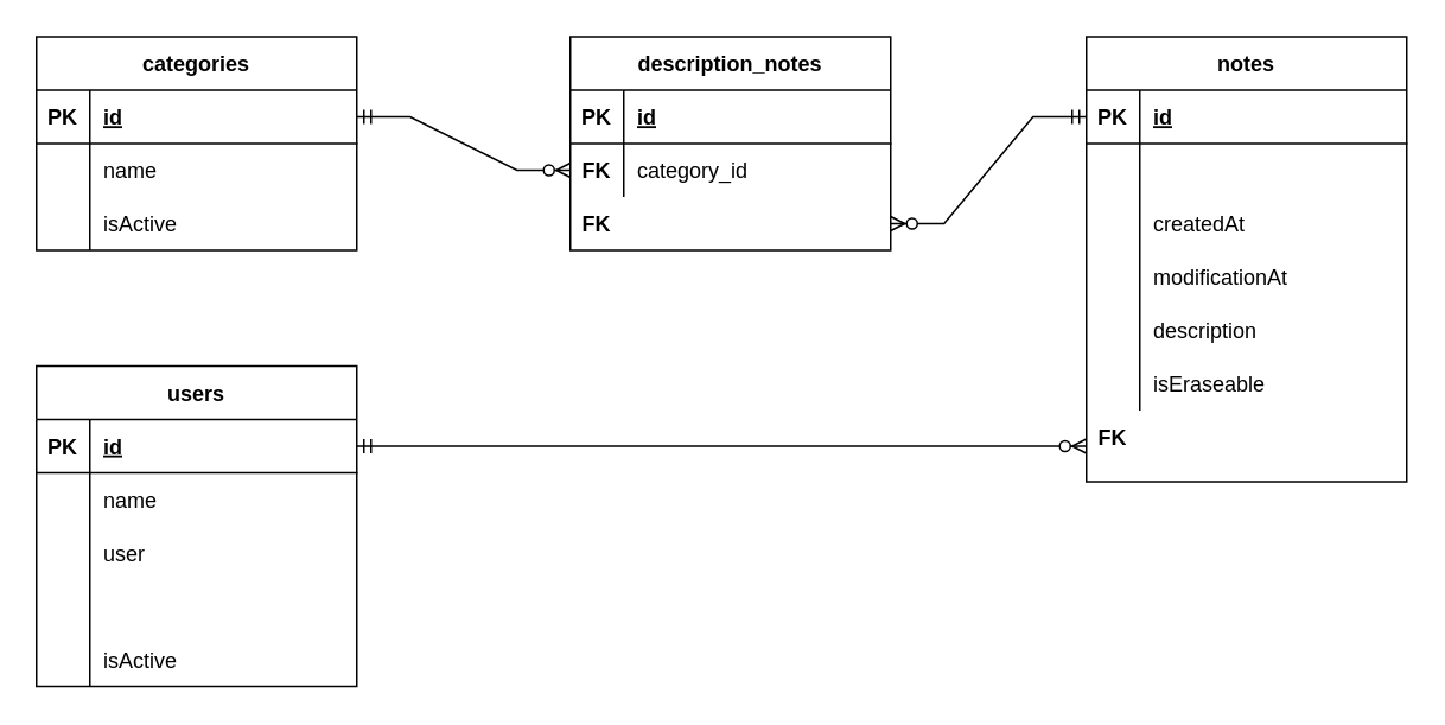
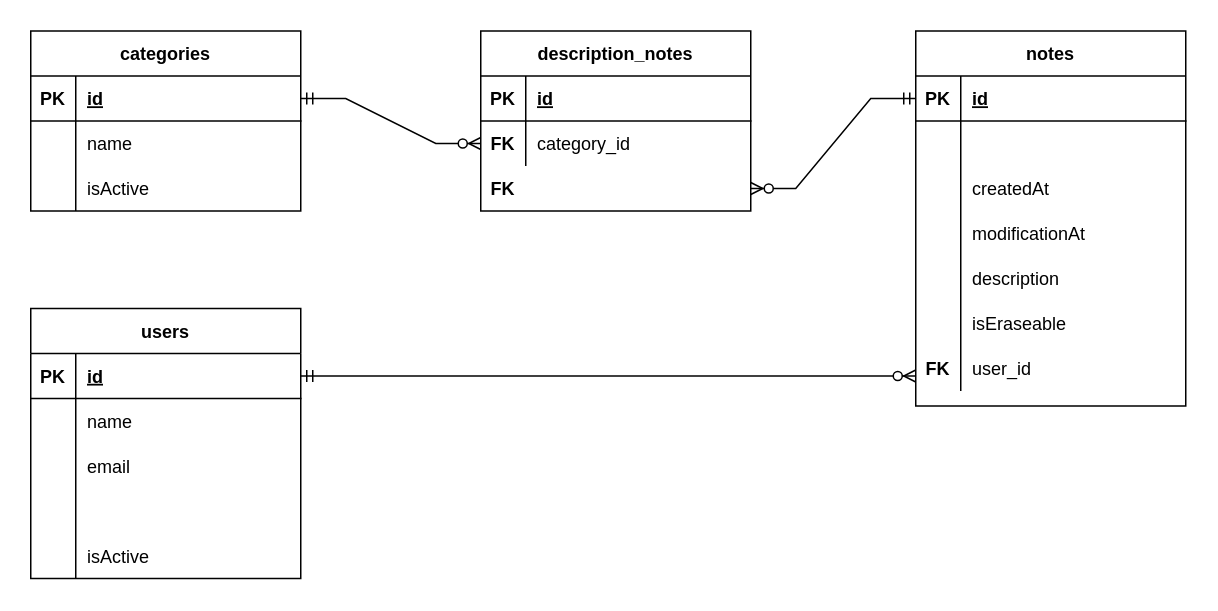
  <mxCell id="0" />
  <mxCell id="1" parent="0" />
  <mxCell id="2" value="users" style="shape=table;startSize=30;container=1;collapsible=1;childLayout=tableLayout;fixedRows=1;rowLines=0;fontStyle=1;align=center;resizeLast=1;fillColor=default;strokeColor=default;fontColor=default;" parent="1" vertex="1"><mxGeometry x="20" y="205" width="180" height="180" as="geometry" /></mxCell>
  <mxCell id="3" value="" style="shape=partialRectangle;collapsible=0;dropTarget=0;pointerEvents=0;fillColor=none;top=0;left=0;bottom=1;right=0;points=[[0,0.5],[1,0.5]];portConstraint=eastwest;" parent="2" vertex="1"><mxGeometry y="30" width="180" height="30" as="geometry" /></mxCell>
  <mxCell id="4" value="PK" style="shape=partialRectangle;connectable=0;fillColor=none;top=0;left=0;bottom=0;right=0;fontStyle=1;overflow=hidden;" parent="3" vertex="1"><mxGeometry width="30" height="30" as="geometry"><mxRectangle width="30" height="30" as="alternateBounds" /></mxGeometry></mxCell>
  <mxCell id="5" value="id" style="shape=partialRectangle;connectable=0;fillColor=none;top=0;left=0;bottom=0;right=0;align=left;spacingLeft=6;fontStyle=5;overflow=hidden;" parent="3" vertex="1"><mxGeometry x="30" width="150" height="30" as="geometry"><mxRectangle width="150" height="30" as="alternateBounds" /></mxGeometry></mxCell>
  <mxCell id="6" value="" style="shape=partialRectangle;collapsible=0;dropTarget=0;pointerEvents=0;fillColor=none;top=0;left=0;bottom=0;right=0;points=[[0,0.5],[1,0.5]];portConstraint=eastwest;" parent="2" vertex="1"><mxGeometry y="60" width="180" height="30" as="geometry" /></mxCell>
  <mxCell id="7" value="" style="shape=partialRectangle;connectable=0;fillColor=none;top=0;left=0;bottom=0;right=0;editable=1;overflow=hidden;" parent="6" vertex="1"><mxGeometry width="30" height="30" as="geometry"><mxRectangle width="30" height="30" as="alternateBounds" /></mxGeometry></mxCell>
  <mxCell id="8" value="name" style="shape=partialRectangle;connectable=0;fillColor=none;top=0;left=0;bottom=0;right=0;align=left;spacingLeft=6;overflow=hidden;" parent="6" vertex="1"><mxGeometry x="30" width="150" height="30" as="geometry"><mxRectangle width="150" height="30" as="alternateBounds" /></mxGeometry></mxCell>
  <mxCell id="9" value="" style="shape=partialRectangle;collapsible=0;dropTarget=0;pointerEvents=0;fillColor=none;top=0;left=0;bottom=0;right=0;points=[[0,0.5],[1,0.5]];portConstraint=eastwest;strokeColor=default;fontColor=default;" parent="2" vertex="1"><mxGeometry y="90" width="180" height="30" as="geometry" /></mxCell>
  <mxCell id="10" value="" style="shape=partialRectangle;connectable=0;fillColor=none;top=0;left=0;bottom=0;right=0;editable=1;overflow=hidden;" parent="9" vertex="1"><mxGeometry width="30" height="30" as="geometry"><mxRectangle width="30" height="30" as="alternateBounds" /></mxGeometry></mxCell>
- <mxCell id="11" value="user" style="shape=partialRectangle;connectable=0;fillColor=none;top=0;left=0;bottom=0;right=0;align=left;spacingLeft=6;overflow=hidden;strokeColor=default;fontColor=default;" parent="9" vertex="1"><mxGeometry x="30" width="150" height="30" as="geometry"><mxRectangle width="150" height="30" as="alternateBounds" /></mxGeometry></mxCell>
+ <mxCell id="11" value="email" style="shape=partialRectangle;connectable=0;fillColor=none;top=0;left=0;bottom=0;right=0;align=left;spacingLeft=6;overflow=hidden;strokeColor=default;fontColor=default;" parent="9" vertex="1"><mxGeometry x="30" width="150" height="30" as="geometry"><mxRectangle width="150" height="30" as="alternateBounds" /></mxGeometry></mxCell>
  <mxCell id="12" style="shape=partialRectangle;collapsible=0;dropTarget=0;pointerEvents=0;fillColor=none;top=0;left=0;bottom=0;right=0;points=[[0,0.5],[1,0.5]];portConstraint=eastwest;strokeColor=default;fontColor=default;" vertex="1" parent="2"><mxGeometry y="120" width="180" height="30" as="geometry" /></mxCell>
  <mxCell id="13" style="shape=partialRectangle;connectable=0;fillColor=none;top=0;left=0;bottom=0;right=0;editable=1;overflow=hidden;" vertex="1" parent="12"><mxGeometry width="30" height="30" as="geometry"><mxRectangle width="30" height="30" as="alternateBounds" /></mxGeometry></mxCell>
  <mxCell id="14" style="shape=partialRectangle;collapsible=0;dropTarget=0;pointerEvents=0;fillColor=none;top=0;left=0;bottom=0;right=0;points=[[0,0.5],[1,0.5]];portConstraint=eastwest;strokeColor=default;fontColor=default;" vertex="1" parent="2"><mxGeometry y="150" width="180" height="30" as="geometry" /></mxCell>
  <mxCell id="15" style="shape=partialRectangle;connectable=0;fillColor=none;top=0;left=0;bottom=0;right=0;editable=1;overflow=hidden;" vertex="1" parent="14"><mxGeometry width="30" height="30" as="geometry"><mxRectangle width="30" height="30" as="alternateBounds" /></mxGeometry></mxCell>
  <mxCell id="16" value="isActive" style="shape=partialRectangle;connectable=0;fillColor=none;top=0;left=0;bottom=0;right=0;align=left;spacingLeft=6;overflow=hidden;fontColor=default;" vertex="1" parent="14"><mxGeometry x="30" width="150" height="30" as="geometry"><mxRectangle width="150" height="30" as="alternateBounds" /></mxGeometry></mxCell>
  <mxCell id="17" value="categories" style="shape=table;startSize=30;container=1;collapsible=1;childLayout=tableLayout;fixedRows=1;rowLines=0;fontStyle=1;align=center;resizeLast=1;fontColor=default;fillColor=default;strokeColor=default;" parent="1" vertex="1"><mxGeometry x="20" y="20" width="180" height="120" as="geometry" /></mxCell>
  <mxCell id="18" value="" style="shape=partialRectangle;collapsible=0;dropTarget=0;pointerEvents=0;fillColor=none;top=0;left=0;bottom=1;right=0;points=[[0,0.5],[1,0.5]];portConstraint=eastwest;" parent="17" vertex="1"><mxGeometry y="30" width="180" height="30" as="geometry" /></mxCell>
  <mxCell id="19" value="PK" style="shape=partialRectangle;connectable=0;fillColor=none;top=0;left=0;bottom=0;right=0;fontStyle=1;overflow=hidden;" parent="18" vertex="1"><mxGeometry width="30" height="30" as="geometry"><mxRectangle width="30" height="30" as="alternateBounds" /></mxGeometry></mxCell>
  <mxCell id="20" value="id" style="shape=partialRectangle;connectable=0;fillColor=none;top=0;left=0;bottom=0;right=0;align=left;spacingLeft=6;fontStyle=5;overflow=hidden;" parent="18" vertex="1"><mxGeometry x="30" width="150" height="30" as="geometry"><mxRectangle width="150" height="30" as="alternateBounds" /></mxGeometry></mxCell>
  <mxCell id="21" value="" style="shape=partialRectangle;collapsible=0;dropTarget=0;pointerEvents=0;fillColor=none;top=0;left=0;bottom=0;right=0;points=[[0,0.5],[1,0.5]];portConstraint=eastwest;" parent="17" vertex="1"><mxGeometry y="60" width="180" height="30" as="geometry" /></mxCell>
  <mxCell id="22" value="" style="shape=partialRectangle;connectable=0;fillColor=none;top=0;left=0;bottom=0;right=0;editable=1;overflow=hidden;" parent="21" vertex="1"><mxGeometry width="30" height="30" as="geometry"><mxRectangle width="30" height="30" as="alternateBounds" /></mxGeometry></mxCell>
  <mxCell id="23" value="name" style="shape=partialRectangle;connectable=0;fillColor=none;top=0;left=0;bottom=0;right=0;align=left;spacingLeft=6;overflow=hidden;" parent="21" vertex="1"><mxGeometry x="30" width="150" height="30" as="geometry"><mxRectangle width="150" height="30" as="alternateBounds" /></mxGeometry></mxCell>
  <mxCell id="24" style="shape=partialRectangle;collapsible=0;dropTarget=0;pointerEvents=0;fillColor=none;top=0;left=0;bottom=0;right=0;points=[[0,0.5],[1,0.5]];portConstraint=eastwest;" parent="17" vertex="1"><mxGeometry y="90" width="180" height="30" as="geometry" /></mxCell>
  <mxCell id="25" style="shape=partialRectangle;connectable=0;fillColor=none;top=0;left=0;bottom=0;right=0;editable=1;overflow=hidden;" parent="24" vertex="1"><mxGeometry width="30" height="30" as="geometry"><mxRectangle width="30" height="30" as="alternateBounds" /></mxGeometry></mxCell>
  <mxCell id="26" value="isActive" style="shape=partialRectangle;connectable=0;fillColor=none;top=0;left=0;bottom=0;right=0;align=left;spacingLeft=6;overflow=hidden;fontColor=default;" parent="24" vertex="1"><mxGeometry x="30" width="150" height="30" as="geometry"><mxRectangle width="150" height="30" as="alternateBounds" /></mxGeometry></mxCell>
  <mxCell id="27" value="notes" style="shape=table;startSize=30;container=1;collapsible=1;childLayout=tableLayout;fixedRows=1;rowLines=0;fontStyle=1;align=center;resizeLast=1;" parent="1" vertex="1"><mxGeometry x="610" y="20" width="180" height="250" as="geometry" /></mxCell>
  <mxCell id="28" value="" style="shape=partialRectangle;collapsible=0;dropTarget=0;pointerEvents=0;fillColor=none;top=0;left=0;bottom=1;right=0;points=[[0,0.5],[1,0.5]];portConstraint=eastwest;" parent="27" vertex="1"><mxGeometry y="30" width="180" height="30" as="geometry" /></mxCell>
  <mxCell id="29" value="PK" style="shape=partialRectangle;connectable=0;fillColor=none;top=0;left=0;bottom=0;right=0;fontStyle=1;overflow=hidden;" parent="28" vertex="1"><mxGeometry width="30" height="30" as="geometry"><mxRectangle width="30" height="30" as="alternateBounds" /></mxGeometry></mxCell>
  <mxCell id="30" value="id" style="shape=partialRectangle;connectable=0;fillColor=none;top=0;left=0;bottom=0;right=0;align=left;spacingLeft=6;fontStyle=5;overflow=hidden;" parent="28" vertex="1"><mxGeometry x="30" width="150" height="30" as="geometry"><mxRectangle width="150" height="30" as="alternateBounds" /></mxGeometry></mxCell>
  <mxCell id="31" value="" style="shape=partialRectangle;collapsible=0;dropTarget=0;pointerEvents=0;fillColor=none;top=0;left=0;bottom=0;right=0;points=[[0,0.5],[1,0.5]];portConstraint=eastwest;" parent="27" vertex="1"><mxGeometry y="60" width="180" height="30" as="geometry" /></mxCell>
  <mxCell id="32" value="" style="shape=partialRectangle;connectable=0;fillColor=none;top=0;left=0;bottom=0;right=0;editable=1;overflow=hidden;" parent="31" vertex="1"><mxGeometry width="30" height="30" as="geometry"><mxRectangle width="30" height="30" as="alternateBounds" /></mxGeometry></mxCell>
  <mxCell id="33" value="" style="shape=partialRectangle;collapsible=0;dropTarget=0;pointerEvents=0;fillColor=none;top=0;left=0;bottom=0;right=0;points=[[0,0.5],[1,0.5]];portConstraint=eastwest;" parent="27" vertex="1"><mxGeometry y="90" width="180" height="30" as="geometry" /></mxCell>
  <mxCell id="34" value="" style="shape=partialRectangle;connectable=0;fillColor=none;top=0;left=0;bottom=0;right=0;editable=1;overflow=hidden;" parent="33" vertex="1"><mxGeometry width="30" height="30" as="geometry"><mxRectangle width="30" height="30" as="alternateBounds" /></mxGeometry></mxCell>
  <mxCell id="35" value="createdAt" style="shape=partialRectangle;connectable=0;fillColor=none;top=0;left=0;bottom=0;right=0;align=left;spacingLeft=6;overflow=hidden;fontColor=default;" parent="33" vertex="1"><mxGeometry x="30" width="150" height="30" as="geometry"><mxRectangle width="150" height="30" as="alternateBounds" /></mxGeometry></mxCell>
  <mxCell id="36" value="" style="shape=partialRectangle;collapsible=0;dropTarget=0;pointerEvents=0;fillColor=none;top=0;left=0;bottom=0;right=0;points=[[0,0.5],[1,0.5]];portConstraint=eastwest;" parent="27" vertex="1"><mxGeometry y="120" width="180" height="30" as="geometry" /></mxCell>
  <mxCell id="37" value="" style="shape=partialRectangle;connectable=0;fillColor=none;top=0;left=0;bottom=0;right=0;editable=1;overflow=hidden;" parent="36" vertex="1"><mxGeometry width="30" height="30" as="geometry"><mxRectangle width="30" height="30" as="alternateBounds" /></mxGeometry></mxCell>
  <mxCell id="38" value="modificationAt" style="shape=partialRectangle;connectable=0;fillColor=none;top=0;left=0;bottom=0;right=0;align=left;spacingLeft=6;overflow=hidden;fontColor=default;" parent="36" vertex="1"><mxGeometry x="30" width="150" height="30" as="geometry"><mxRectangle width="150" height="30" as="alternateBounds" /></mxGeometry></mxCell>
  <mxCell id="39" style="shape=partialRectangle;collapsible=0;dropTarget=0;pointerEvents=0;fillColor=none;top=0;left=0;bottom=0;right=0;points=[[0,0.5],[1,0.5]];portConstraint=eastwest;" parent="27" vertex="1"><mxGeometry y="150" width="180" height="30" as="geometry" /></mxCell>
  <mxCell id="40" style="shape=partialRectangle;connectable=0;fillColor=none;top=0;left=0;bottom=0;right=0;editable=1;overflow=hidden;" parent="39" vertex="1"><mxGeometry width="30" height="30" as="geometry"><mxRectangle width="30" height="30" as="alternateBounds" /></mxGeometry></mxCell>
  <mxCell id="41" value="description" style="shape=partialRectangle;connectable=0;fillColor=none;top=0;left=0;bottom=0;right=0;align=left;spacingLeft=6;overflow=hidden;" parent="39" vertex="1"><mxGeometry x="30" width="150" height="30" as="geometry"><mxRectangle width="150" height="30" as="alternateBounds" /></mxGeometry></mxCell>
  <mxCell id="42" style="shape=partialRectangle;collapsible=0;dropTarget=0;pointerEvents=0;fillColor=none;top=0;left=0;bottom=0;right=0;points=[[0,0.5],[1,0.5]];portConstraint=eastwest;" parent="27" vertex="1"><mxGeometry y="180" width="180" height="30" as="geometry" /></mxCell>
  <mxCell id="43" style="shape=partialRectangle;connectable=0;fillColor=none;top=0;left=0;bottom=0;right=0;editable=1;overflow=hidden;" parent="42" vertex="1"><mxGeometry width="30" height="30" as="geometry"><mxRectangle width="30" height="30" as="alternateBounds" /></mxGeometry></mxCell>
  <mxCell id="44" value="isEraseable" style="shape=partialRectangle;connectable=0;fillColor=none;top=0;left=0;bottom=0;right=0;align=left;spacingLeft=6;overflow=hidden;fontColor=default;" parent="42" vertex="1"><mxGeometry x="30" width="150" height="30" as="geometry"><mxRectangle width="150" height="30" as="alternateBounds" /></mxGeometry></mxCell>
  <mxCell id="45" style="shape=partialRectangle;collapsible=0;dropTarget=0;pointerEvents=0;fillColor=none;top=0;left=0;bottom=0;right=0;points=[[0,0.5],[1,0.5]];portConstraint=eastwest;" parent="27" vertex="1"><mxGeometry y="210" width="180" height="30" as="geometry" /></mxCell>
  <mxCell id="46" value="FK" style="shape=partialRectangle;connectable=0;fillColor=none;top=0;left=0;bottom=0;right=0;editable=1;overflow=hidden;fontStyle=1" parent="45" vertex="1"><mxGeometry width="30" height="30" as="geometry"><mxRectangle width="30" height="30" as="alternateBounds" /></mxGeometry></mxCell>
+ <mxCell id="47" value="user_id" style="shape=partialRectangle;connectable=0;fillColor=none;top=0;left=0;bottom=0;right=0;align=left;spacingLeft=6;overflow=hidden;" parent="45" vertex="1"><mxGeometry x="30" width="150" height="30" as="geometry"><mxRectangle width="150" height="30" as="alternateBounds" /></mxGeometry></mxCell>
  <mxCell id="48" value="description_notes" style="shape=table;startSize=30;container=1;collapsible=1;childLayout=tableLayout;fixedRows=1;rowLines=0;fontStyle=1;align=center;resizeLast=1;" parent="1" vertex="1"><mxGeometry x="320" y="20" width="180" height="120" as="geometry" /></mxCell>
  <mxCell id="49" value="" style="shape=partialRectangle;collapsible=0;dropTarget=0;pointerEvents=0;fillColor=none;top=0;left=0;bottom=1;right=0;points=[[0,0.5],[1,0.5]];portConstraint=eastwest;" parent="48" vertex="1"><mxGeometry y="30" width="180" height="30" as="geometry" /></mxCell>
  <mxCell id="50" value="PK" style="shape=partialRectangle;connectable=0;fillColor=none;top=0;left=0;bottom=0;right=0;fontStyle=1;overflow=hidden;" parent="49" vertex="1"><mxGeometry width="30" height="30" as="geometry"><mxRectangle width="30" height="30" as="alternateBounds" /></mxGeometry></mxCell>
  <mxCell id="51" value="id" style="shape=partialRectangle;connectable=0;fillColor=none;top=0;left=0;bottom=0;right=0;align=left;spacingLeft=6;fontStyle=5;overflow=hidden;" parent="49" vertex="1"><mxGeometry x="30" width="150" height="30" as="geometry"><mxRectangle width="150" height="30" as="alternateBounds" /></mxGeometry></mxCell>
  <mxCell id="52" value="" style="shape=partialRectangle;collapsible=0;dropTarget=0;pointerEvents=0;fillColor=none;top=0;left=0;bottom=0;right=0;points=[[0,0.5],[1,0.5]];portConstraint=eastwest;" parent="48" vertex="1"><mxGeometry y="60" width="180" height="30" as="geometry" /></mxCell>
  <mxCell id="53" value="FK" style="shape=partialRectangle;connectable=0;fillColor=none;top=0;left=0;bottom=0;right=0;editable=1;overflow=hidden;fontStyle=1" parent="52" vertex="1"><mxGeometry width="30" height="30" as="geometry"><mxRectangle width="30" height="30" as="alternateBounds" /></mxGeometry></mxCell>
  <mxCell id="54" value="category_id" style="shape=partialRectangle;connectable=0;fillColor=none;top=0;left=0;bottom=0;right=0;align=left;spacingLeft=6;overflow=hidden;" parent="52" vertex="1"><mxGeometry x="30" width="150" height="30" as="geometry"><mxRectangle width="150" height="30" as="alternateBounds" /></mxGeometry></mxCell>
  <mxCell id="55" value="" style="shape=partialRectangle;collapsible=0;dropTarget=0;pointerEvents=0;fillColor=none;top=0;left=0;bottom=0;right=0;points=[[0,0.5],[1,0.5]];portConstraint=eastwest;" parent="48" vertex="1"><mxGeometry y="90" width="180" height="30" as="geometry" /></mxCell>
  <mxCell id="56" value="FK" style="shape=partialRectangle;connectable=0;fillColor=none;top=0;left=0;bottom=0;right=0;editable=1;overflow=hidden;fontStyle=1" parent="55" vertex="1"><mxGeometry width="30" height="30" as="geometry"><mxRectangle width="30" height="30" as="alternateBounds" /></mxGeometry></mxCell>
  <mxCell id="57" value="" style="edgeStyle=entityRelationEdgeStyle;fontSize=12;html=1;endArrow=ERzeroToMany;startArrow=ERmandOne;rounded=0;labelBackgroundColor=default;fontColor=default;strokeColor=default;exitX=1;exitY=0.5;exitDx=0;exitDy=0;" parent="1" source="3" edge="1"><mxGeometry width="100" height="100" relative="1" as="geometry"><mxPoint x="510" y="350" as="sourcePoint" /><mxPoint x="610" y="250" as="targetPoint" /></mxGeometry></mxCell>
  <mxCell id="58" value="" style="edgeStyle=entityRelationEdgeStyle;fontSize=12;html=1;endArrow=ERzeroToMany;startArrow=ERmandOne;rounded=0;labelBackgroundColor=default;fontColor=default;strokeColor=default;exitX=1;exitY=0.5;exitDx=0;exitDy=0;" parent="1" source="18" edge="1"><mxGeometry width="100" height="100" relative="1" as="geometry"><mxPoint x="220" y="195" as="sourcePoint" /><mxPoint x="320" y="95" as="targetPoint" /></mxGeometry></mxCell>
  <mxCell id="59" value="" style="edgeStyle=entityRelationEdgeStyle;fontSize=12;html=1;endArrow=ERzeroToMany;startArrow=ERmandOne;rounded=0;labelBackgroundColor=default;fontColor=default;strokeColor=default;exitX=0;exitY=0.5;exitDx=0;exitDy=0;entryX=1;entryY=0.5;entryDx=0;entryDy=0;" parent="1" source="28" target="55" edge="1"><mxGeometry width="100" height="100" relative="1" as="geometry"><mxPoint x="330" y="410" as="sourcePoint" /><mxPoint x="430" y="310" as="targetPoint" /></mxGeometry></mxCell>
